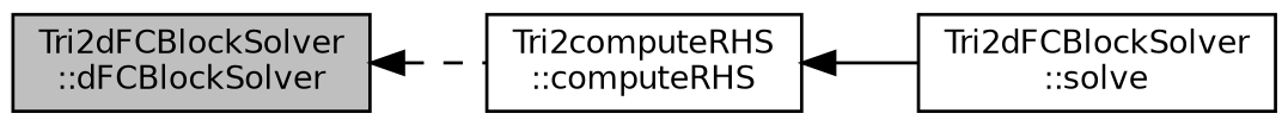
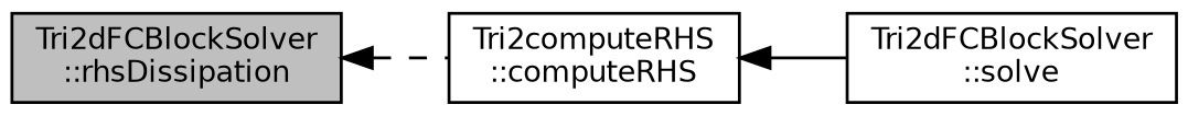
  digraph {
    rankdir=LR
    node [color=black fillcolor=white fontname=Helvetica fontsize=10 shape=record style=filled]
    edge [color=black dir=back fontname=Helvetica fontsize=10 labelfontname=Helvetica labelfontsize=10]
-   n1 [fillcolor=grey75 fontcolor=black height=0.2 label="Tri2dFCBlockSolver\l::dFCBlockSolver" width=0.4]
+   n1 [fillcolor=grey75 fontcolor=black height=0.2 label="Tri2dFCBlockSolver\l::rhsDissipation" width=0.4]
    n2 [height=0.2 label="Tri2computeRHS\l::computeRHS" width=0.4]
    n3 [height=0.2 label="Tri2dFCBlockSolver\l::solve" width=0.4]
    n1 -> n2 [style=dashed]
    n2 -> n3 [style=solid]
  }
